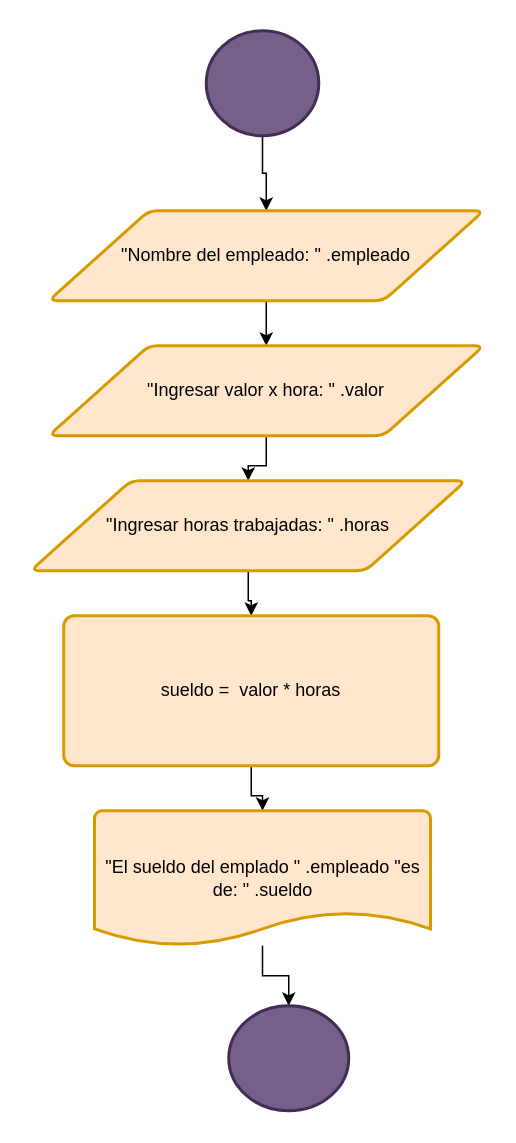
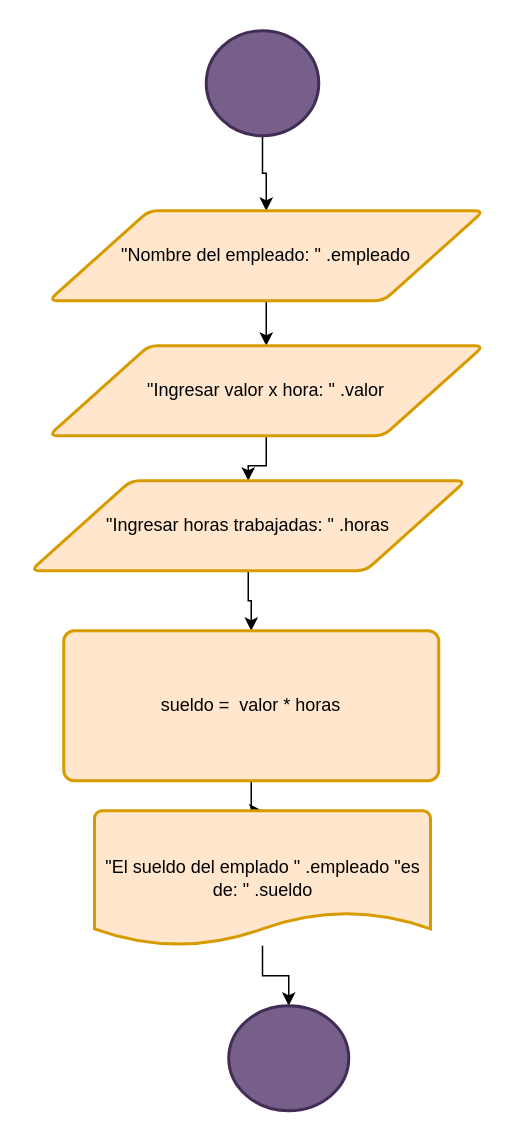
  <mxCell id="0" />
  <mxCell id="1" parent="0" />
  <mxCell id="2" style="edgeStyle=orthogonalEdgeStyle;rounded=0;orthogonalLoop=1;jettySize=auto;html=1;" edge="1" parent="1" source="3" target="5"><mxGeometry relative="1" as="geometry" /></mxCell>
  <mxCell id="3" value="" style="strokeWidth=2;html=1;shape=mxgraph.flowchart.start_2;whiteSpace=wrap;fillColor=#76608a;fontColor=#ffffff;strokeColor=#432D57;" vertex="1" parent="1"><mxGeometry x="137" y="20" width="75" height="70" as="geometry" /></mxCell>
  <mxCell id="4" style="edgeStyle=orthogonalEdgeStyle;rounded=0;orthogonalLoop=1;jettySize=auto;html=1;" edge="1" parent="1" source="5" target="7"><mxGeometry relative="1" as="geometry" /></mxCell>
  <mxCell id="5" value="&quot;Nombre del empleado: &quot; .empleado" style="shape=parallelogram;html=1;strokeWidth=2;perimeter=parallelogramPerimeter;whiteSpace=wrap;rounded=1;arcSize=12;size=0.23;fillColor=#ffe6cc;strokeColor=#d79b00;" vertex="1" parent="1"><mxGeometry x="32" y="140" width="290" height="60" as="geometry" /></mxCell>
  <mxCell id="6" style="edgeStyle=orthogonalEdgeStyle;rounded=0;orthogonalLoop=1;jettySize=auto;html=1;" edge="1" parent="1" source="7" target="9"><mxGeometry relative="1" as="geometry" /></mxCell>
  <mxCell id="7" value="&quot;Ingresar valor x hora: &quot; .valor" style="shape=parallelogram;html=1;strokeWidth=2;perimeter=parallelogramPerimeter;whiteSpace=wrap;rounded=1;arcSize=12;size=0.23;fillColor=#ffe6cc;strokeColor=#d79b00;" vertex="1" parent="1"><mxGeometry x="32" y="230" width="290" height="60" as="geometry" /></mxCell>
  <mxCell id="8" style="edgeStyle=orthogonalEdgeStyle;rounded=0;orthogonalLoop=1;jettySize=auto;html=1;" edge="1" parent="1" source="9" target="11"><mxGeometry relative="1" as="geometry" /></mxCell>
  <mxCell id="9" value="&quot;Ingresar horas trabajadas: &quot; .horas" style="shape=parallelogram;html=1;strokeWidth=2;perimeter=parallelogramPerimeter;whiteSpace=wrap;rounded=1;arcSize=12;size=0.23;fillColor=#ffe6cc;strokeColor=#d79b00;" vertex="1" parent="1"><mxGeometry x="20" y="320" width="290" height="60" as="geometry" /></mxCell>
  <mxCell id="10" style="edgeStyle=orthogonalEdgeStyle;rounded=0;orthogonalLoop=1;jettySize=auto;html=1;" edge="1" parent="1" source="11" target="13"><mxGeometry relative="1" as="geometry" /></mxCell>
- <mxCell id="11" value="sueldo =&amp;nbsp; valor * horas" style="rounded=1;whiteSpace=wrap;html=1;absoluteArcSize=1;arcSize=14;strokeWidth=2;fillColor=#ffe6cc;strokeColor=#d79b00;" vertex="1" parent="1"><mxGeometry x="42" y="410" width="250" height="100" as="geometry" /></mxCell>
+ <mxCell id="11" value="sueldo =&amp;nbsp; valor * horas" style="rounded=1;whiteSpace=wrap;html=1;absoluteArcSize=1;arcSize=14;strokeWidth=2;fillColor=#ffe6cc;strokeColor=#d79b00;" vertex="1" parent="1"><mxGeometry x="42" y="420" width="250" height="100" as="geometry" /></mxCell>
  <mxCell id="12" style="edgeStyle=orthogonalEdgeStyle;rounded=0;orthogonalLoop=1;jettySize=auto;html=1;" edge="1" parent="1" source="13" target="14"><mxGeometry relative="1" as="geometry" /></mxCell>
  <mxCell id="13" value="&quot;El sueldo del emplado &quot; .empleado &quot;es de: &quot; .sueldo" style="strokeWidth=2;html=1;shape=mxgraph.flowchart.document2;whiteSpace=wrap;size=0.25;fillColor=#ffe6cc;strokeColor=#d79b00;" vertex="1" parent="1"><mxGeometry x="62.5" y="540" width="224" height="90" as="geometry" /></mxCell>
  <mxCell id="14" value="" style="strokeWidth=2;html=1;shape=mxgraph.flowchart.start_2;whiteSpace=wrap;fillColor=#76608a;fontColor=#ffffff;strokeColor=#432D57;" vertex="1" parent="1"><mxGeometry x="152" y="670" width="80" height="70" as="geometry" /></mxCell>
